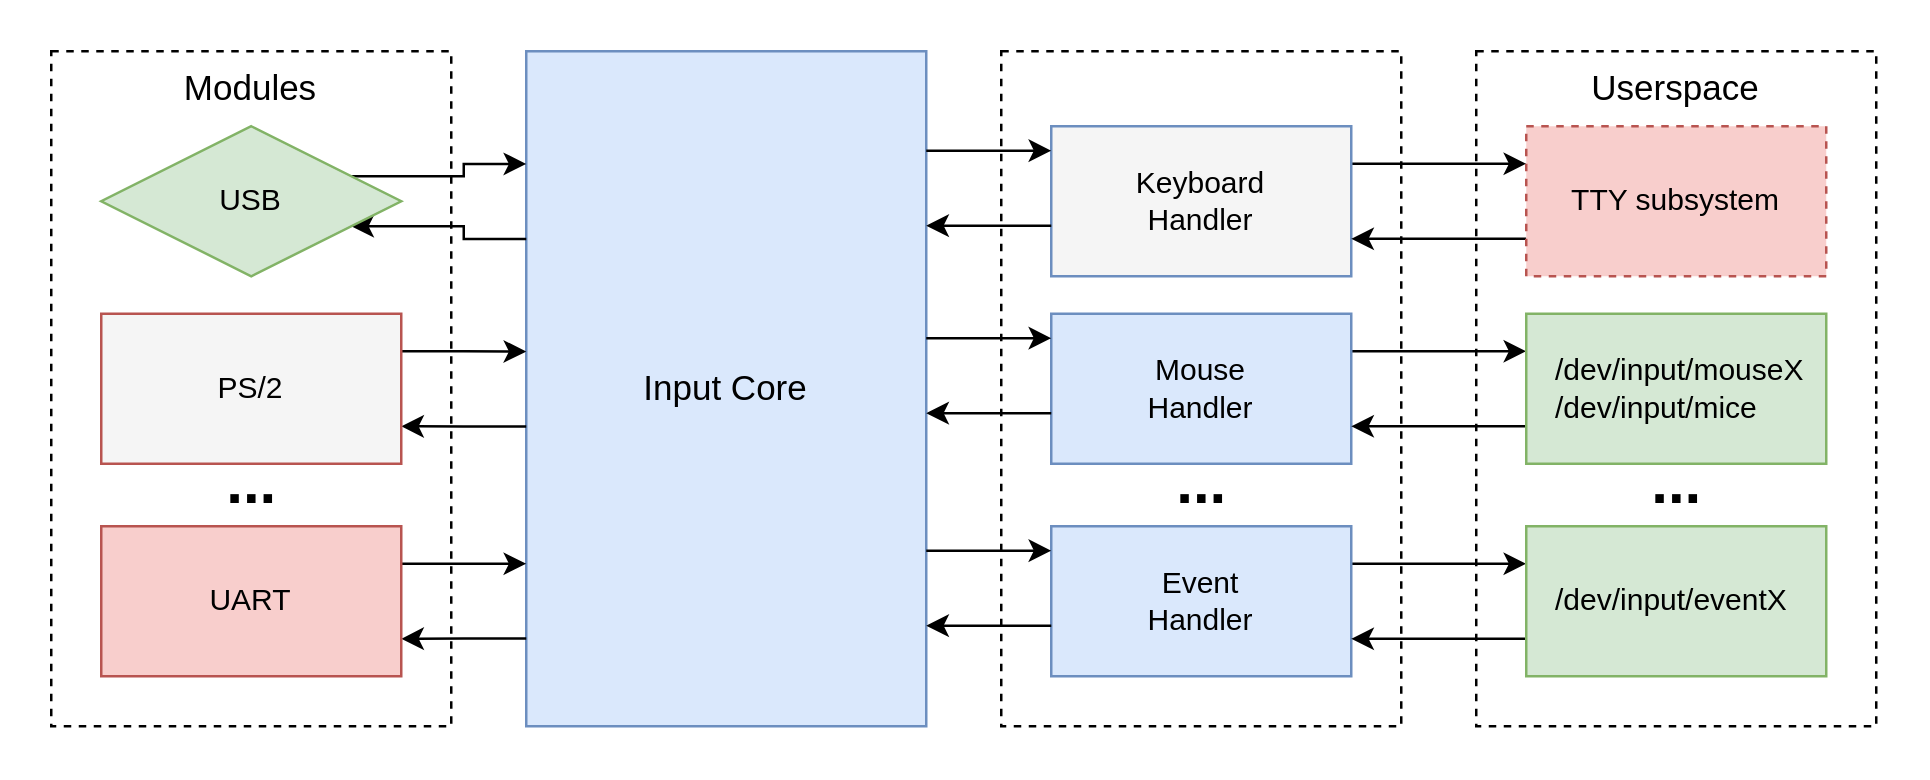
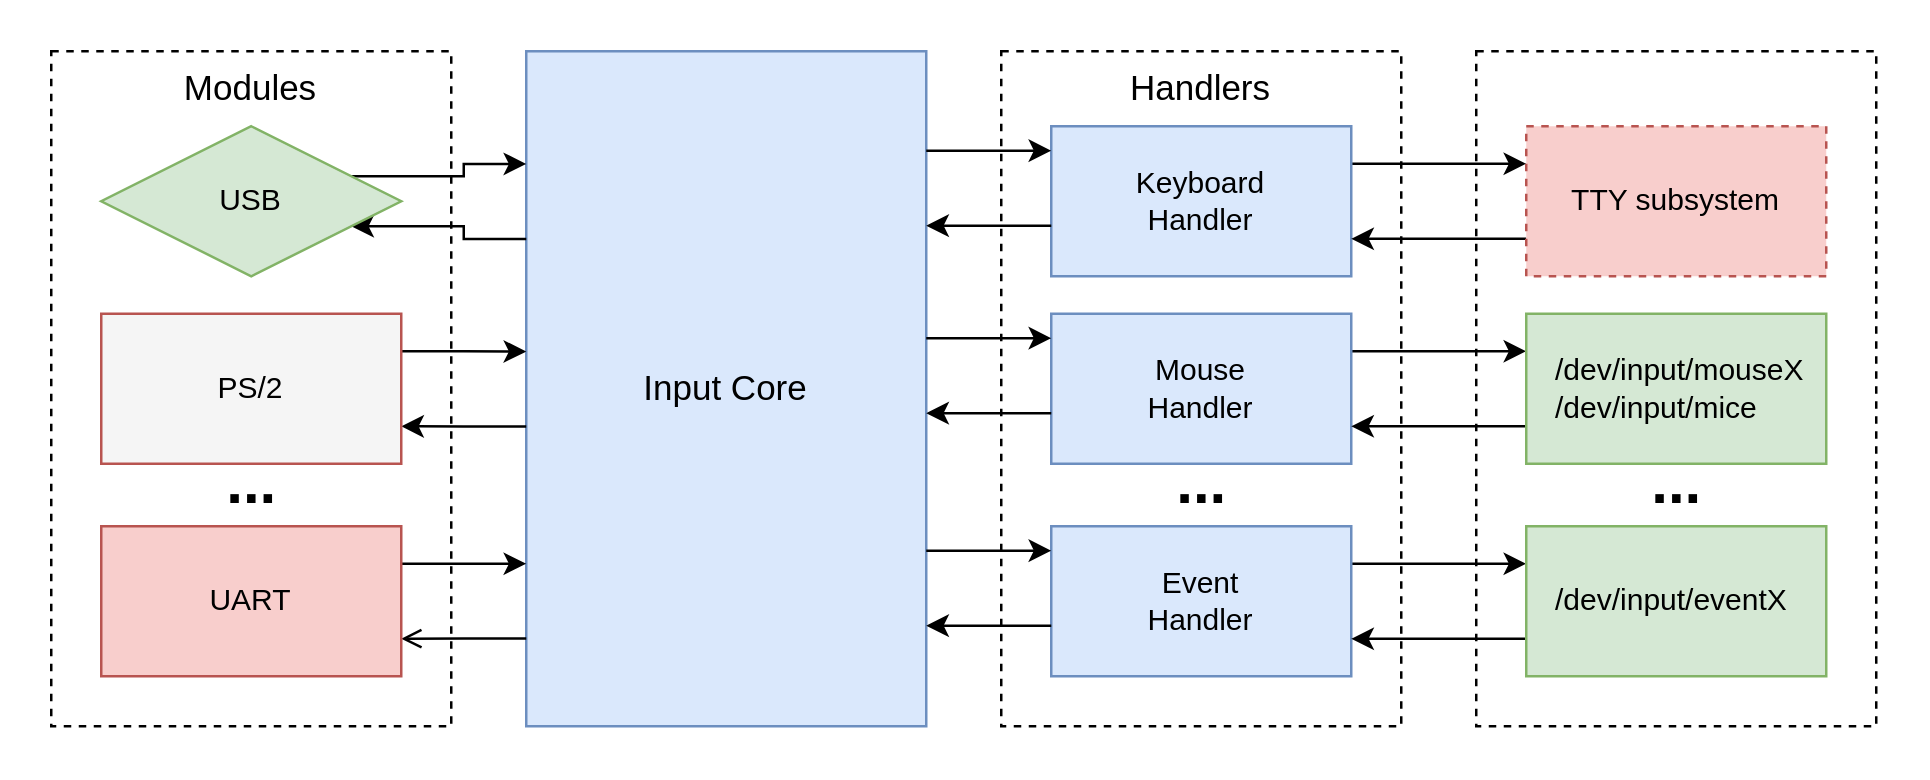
  <mxCell id="0" />
  <mxCell id="1" parent="0" />
  <mxCell id="2" value="" style="rounded=0;whiteSpace=wrap;html=1;fontSize=14;dashed=1;" vertex="1" parent="1"><mxGeometry x="590" y="20" width="160" height="270" as="geometry" /></mxCell>
  <mxCell id="3" value="Input Core" style="rounded=0;whiteSpace=wrap;html=1;fontSize=14;fillColor=#dae8fc;strokeColor=#6c8ebf;" vertex="1" parent="1"><mxGeometry x="210" y="20" width="160" height="270" as="geometry" /></mxCell>
  <mxCell id="4" value="" style="rounded=0;whiteSpace=wrap;html=1;fontSize=14;dashed=1;" vertex="1" parent="1"><mxGeometry x="20" y="20" width="160" height="270" as="geometry" /></mxCell>
  <mxCell id="5" style="edgeStyle=orthogonalEdgeStyle;rounded=0;orthogonalLoop=1;jettySize=auto;html=1;exitX=1;exitY=0.25;exitDx=0;exitDy=0;entryX=0;entryY=0.167;entryDx=0;entryDy=0;entryPerimeter=0;" edge="1" parent="1" source="7" target="3"><mxGeometry relative="1" as="geometry" /></mxCell>
  <mxCell id="6" style="edgeStyle=orthogonalEdgeStyle;rounded=0;orthogonalLoop=1;jettySize=auto;html=1;exitX=0;exitY=0.278;exitDx=0;exitDy=0;entryX=1;entryY=0.75;entryDx=0;entryDy=0;exitPerimeter=0;" edge="1" parent="1" source="3" target="7"><mxGeometry relative="1" as="geometry" /></mxCell>
  <mxCell id="7" value="USB" style="rhombus;whiteSpace=wrap;html=1;fillColor=#d5e8d4;strokeColor=#82b366;" vertex="1" parent="1"><mxGeometry x="40" y="50" width="120" height="60" as="geometry" /></mxCell>
  <mxCell id="8" style="edgeStyle=orthogonalEdgeStyle;rounded=0;orthogonalLoop=1;jettySize=auto;html=1;exitX=1;exitY=0.25;exitDx=0;exitDy=0;" edge="1" parent="1" source="10"><mxGeometry relative="1" as="geometry"><mxPoint x="210" y="225" as="targetPoint" /></mxGeometry></mxCell>
- <mxCell id="9" style="edgeStyle=orthogonalEdgeStyle;rounded=0;orthogonalLoop=1;jettySize=auto;html=1;exitX=0;exitY=0.87;exitDx=0;exitDy=0;entryX=1;entryY=0.75;entryDx=0;entryDy=0;exitPerimeter=0;" edge="1" parent="1" source="3" target="10"><mxGeometry relative="1" as="geometry" /></mxCell>
+ <mxCell id="9" style="edgeStyle=orthogonalEdgeStyle;rounded=0;orthogonalLoop=1;jettySize=auto;html=1;exitX=0;exitY=0.87;exitDx=0;exitDy=0;entryX=1;entryY=0.75;entryDx=0;entryDy=0;exitPerimeter=0;endArrow=open;" edge="1" parent="1" source="3" target="10"><mxGeometry relative="1" as="geometry" /></mxCell>
  <mxCell id="10" value="UART" style="rounded=0;whiteSpace=wrap;html=1;fillColor=#f8cecc;strokeColor=#b85450;" vertex="1" parent="1"><mxGeometry x="40" y="210" width="120" height="60" as="geometry" /></mxCell>
  <mxCell id="11" style="edgeStyle=orthogonalEdgeStyle;rounded=0;orthogonalLoop=1;jettySize=auto;html=1;exitX=1;exitY=0.25;exitDx=0;exitDy=0;entryX=0;entryY=0.445;entryDx=0;entryDy=0;entryPerimeter=0;" edge="1" parent="1" source="13" target="3"><mxGeometry relative="1" as="geometry" /></mxCell>
  <mxCell id="12" style="edgeStyle=orthogonalEdgeStyle;rounded=0;orthogonalLoop=1;jettySize=auto;html=1;exitX=0;exitY=0.556;exitDx=0;exitDy=0;entryX=1;entryY=0.75;entryDx=0;entryDy=0;exitPerimeter=0;" edge="1" parent="1" source="3" target="13"><mxGeometry relative="1" as="geometry"><mxPoint x="200" y="170.238" as="sourcePoint" /></mxGeometry></mxCell>
  <mxCell id="13" value="PS/2" style="rounded=0;whiteSpace=wrap;html=1;fillColor=#f5f5f5;strokeColor=#b85450;" vertex="1" parent="1"><mxGeometry x="40" y="125" width="120" height="60" as="geometry" /></mxCell>
  <mxCell id="14" value="Modules" style="text;html=1;strokeColor=none;fillColor=none;align=center;verticalAlign=middle;whiteSpace=wrap;rounded=0;fontSize=14;" vertex="1" parent="1"><mxGeometry x="70" y="20" width="60" height="30" as="geometry" /></mxCell>
  <mxCell id="15" value="..." style="text;strokeColor=none;fillColor=none;html=1;fontSize=24;fontStyle=1;verticalAlign=middle;align=center;" vertex="1" parent="1"><mxGeometry x="55" y="185" width="90" height="15" as="geometry" /></mxCell>
  <mxCell id="16" value="" style="rounded=0;whiteSpace=wrap;html=1;fontSize=14;dashed=1;" vertex="1" parent="1"><mxGeometry x="400" y="20" width="160" height="270" as="geometry" /></mxCell>
  <mxCell id="17" style="edgeStyle=orthogonalEdgeStyle;rounded=0;orthogonalLoop=1;jettySize=auto;html=1;exitX=1;exitY=0.25;exitDx=0;exitDy=0;entryX=0;entryY=0.25;entryDx=0;entryDy=0;" edge="1" parent="1" source="18" target="27"><mxGeometry relative="1" as="geometry" /></mxCell>
- <mxCell id="18" value="Keyboard&lt;br&gt;Handler" style="rounded=0;whiteSpace=wrap;html=1;fillColor=#f5f5f5;strokeColor=#6c8ebf;" vertex="1" parent="1"><mxGeometry x="420" y="50" width="120" height="60" as="geometry" /></mxCell>
+ <mxCell id="18" value="Keyboard&lt;br&gt;Handler" style="rounded=0;whiteSpace=wrap;html=1;fillColor=#dae8fc;strokeColor=#6c8ebf;" vertex="1" parent="1"><mxGeometry x="420" y="50" width="120" height="60" as="geometry" /></mxCell>
  <mxCell id="19" style="edgeStyle=orthogonalEdgeStyle;rounded=0;orthogonalLoop=1;jettySize=auto;html=1;exitX=1;exitY=0.25;exitDx=0;exitDy=0;entryX=0;entryY=0.25;entryDx=0;entryDy=0;" edge="1" parent="1" source="20" target="29"><mxGeometry relative="1" as="geometry" /></mxCell>
  <mxCell id="20" value="Event&lt;br&gt;Handler" style="rounded=0;whiteSpace=wrap;html=1;fillColor=#dae8fc;strokeColor=#6c8ebf;" vertex="1" parent="1"><mxGeometry x="420" y="210" width="120" height="60" as="geometry" /></mxCell>
  <mxCell id="21" style="edgeStyle=orthogonalEdgeStyle;rounded=0;orthogonalLoop=1;jettySize=auto;html=1;exitX=1;exitY=0.25;exitDx=0;exitDy=0;entryX=0;entryY=0.25;entryDx=0;entryDy=0;" edge="1" parent="1" source="22" target="31"><mxGeometry relative="1" as="geometry" /></mxCell>
  <mxCell id="22" value="Mouse&lt;br&gt;Handler" style="rounded=0;whiteSpace=wrap;html=1;fillColor=#dae8fc;strokeColor=#6c8ebf;" vertex="1" parent="1"><mxGeometry x="420" y="125" width="120" height="60" as="geometry" /></mxCell>
+ <mxCell id="23" value="Handlers" style="text;html=1;strokeColor=none;fillColor=none;align=center;verticalAlign=middle;whiteSpace=wrap;rounded=0;fontSize=14;" vertex="1" parent="1"><mxGeometry x="450" y="20" width="60" height="30" as="geometry" /></mxCell>
  <mxCell id="24" value="..." style="text;strokeColor=none;fillColor=none;html=1;fontSize=24;fontStyle=1;verticalAlign=middle;align=center;" vertex="1" parent="1"><mxGeometry x="435" y="185" width="90" height="15" as="geometry" /></mxCell>
- <mxCell id="25" value="Userspace" style="text;html=1;strokeColor=none;fillColor=none;align=center;verticalAlign=middle;whiteSpace=wrap;rounded=0;fontSize=14;" vertex="1" parent="1"><mxGeometry x="630" y="20" width="80" height="30" as="geometry" /></mxCell>
  <mxCell id="26" style="edgeStyle=orthogonalEdgeStyle;rounded=0;orthogonalLoop=1;jettySize=auto;html=1;exitX=0;exitY=0.75;exitDx=0;exitDy=0;entryX=1;entryY=0.75;entryDx=0;entryDy=0;" edge="1" parent="1" source="27" target="18"><mxGeometry relative="1" as="geometry" /></mxCell>
  <mxCell id="27" value="TTY subsystem" style="rounded=0;whiteSpace=wrap;html=1;fillColor=#f8cecc;strokeColor=#b85450;dashed=1;" vertex="1" parent="1"><mxGeometry x="610" y="50" width="120" height="60" as="geometry" /></mxCell>
  <mxCell id="28" style="edgeStyle=orthogonalEdgeStyle;rounded=0;orthogonalLoop=1;jettySize=auto;html=1;exitX=0;exitY=0.75;exitDx=0;exitDy=0;entryX=1;entryY=0.75;entryDx=0;entryDy=0;" edge="1" parent="1" source="29" target="20"><mxGeometry relative="1" as="geometry" /></mxCell>
  <mxCell id="29" value="&amp;nbsp; &amp;nbsp;/dev/input/eventX" style="rounded=0;whiteSpace=wrap;html=1;fillColor=#d5e8d4;strokeColor=#82b366;align=left;" vertex="1" parent="1"><mxGeometry x="610" y="210" width="120" height="60" as="geometry" /></mxCell>
  <mxCell id="30" style="edgeStyle=orthogonalEdgeStyle;rounded=0;orthogonalLoop=1;jettySize=auto;html=1;exitX=0;exitY=0.75;exitDx=0;exitDy=0;entryX=1;entryY=0.75;entryDx=0;entryDy=0;" edge="1" parent="1" source="31" target="22"><mxGeometry relative="1" as="geometry" /></mxCell>
  <mxCell id="31" value="&amp;nbsp; &amp;nbsp;/dev/input/mouseX&lt;br&gt;&amp;nbsp; &amp;nbsp;/dev/input/mice" style="rounded=0;whiteSpace=wrap;html=1;fillColor=#d5e8d4;strokeColor=#82b366;align=left;" vertex="1" parent="1"><mxGeometry x="610" y="125" width="120" height="60" as="geometry" /></mxCell>
  <mxCell id="32" value="..." style="text;strokeColor=none;fillColor=none;html=1;fontSize=24;fontStyle=1;verticalAlign=middle;align=center;" vertex="1" parent="1"><mxGeometry x="625" y="185" width="90" height="15" as="geometry" /></mxCell>
  <mxCell id="33" style="edgeStyle=orthogonalEdgeStyle;rounded=0;orthogonalLoop=1;jettySize=auto;html=1;exitX=1;exitY=0.25;exitDx=0;exitDy=0;entryX=0;entryY=0.167;entryDx=0;entryDy=0;entryPerimeter=0;" edge="1" parent="1"><mxGeometry relative="1" as="geometry"><mxPoint x="370" y="59.76" as="sourcePoint" /><mxPoint x="420" y="59.76" as="targetPoint" /></mxGeometry></mxCell>
  <mxCell id="34" style="edgeStyle=orthogonalEdgeStyle;rounded=0;orthogonalLoop=1;jettySize=auto;html=1;exitX=0;exitY=0.278;exitDx=0;exitDy=0;entryX=1;entryY=0.75;entryDx=0;entryDy=0;exitPerimeter=0;" edge="1" parent="1"><mxGeometry relative="1" as="geometry"><mxPoint x="420" y="89.76" as="sourcePoint" /><mxPoint x="370" y="89.76" as="targetPoint" /></mxGeometry></mxCell>
  <mxCell id="35" style="edgeStyle=orthogonalEdgeStyle;rounded=0;orthogonalLoop=1;jettySize=auto;html=1;exitX=1;exitY=0.25;exitDx=0;exitDy=0;" edge="1" parent="1"><mxGeometry relative="1" as="geometry"><mxPoint x="370" y="219.76" as="sourcePoint" /><mxPoint x="420" y="219.76" as="targetPoint" /></mxGeometry></mxCell>
  <mxCell id="36" style="edgeStyle=orthogonalEdgeStyle;rounded=0;orthogonalLoop=1;jettySize=auto;html=1;exitX=0;exitY=0.87;exitDx=0;exitDy=0;entryX=1;entryY=0.75;entryDx=0;entryDy=0;exitPerimeter=0;" edge="1" parent="1"><mxGeometry relative="1" as="geometry"><mxPoint x="420" y="249.76" as="sourcePoint" /><mxPoint x="370" y="249.76" as="targetPoint" /></mxGeometry></mxCell>
  <mxCell id="37" style="edgeStyle=orthogonalEdgeStyle;rounded=0;orthogonalLoop=1;jettySize=auto;html=1;exitX=1;exitY=0.25;exitDx=0;exitDy=0;entryX=0;entryY=0.445;entryDx=0;entryDy=0;entryPerimeter=0;" edge="1" parent="1"><mxGeometry relative="1" as="geometry"><mxPoint x="370" y="134.76" as="sourcePoint" /><mxPoint x="420" y="134.76" as="targetPoint" /></mxGeometry></mxCell>
  <mxCell id="38" style="edgeStyle=orthogonalEdgeStyle;rounded=0;orthogonalLoop=1;jettySize=auto;html=1;exitX=0;exitY=0.556;exitDx=0;exitDy=0;entryX=1;entryY=0.75;entryDx=0;entryDy=0;exitPerimeter=0;" edge="1" parent="1"><mxGeometry relative="1" as="geometry"><mxPoint x="370" y="164.76" as="targetPoint" /><mxPoint x="420" y="164.76" as="sourcePoint" /></mxGeometry></mxCell>
